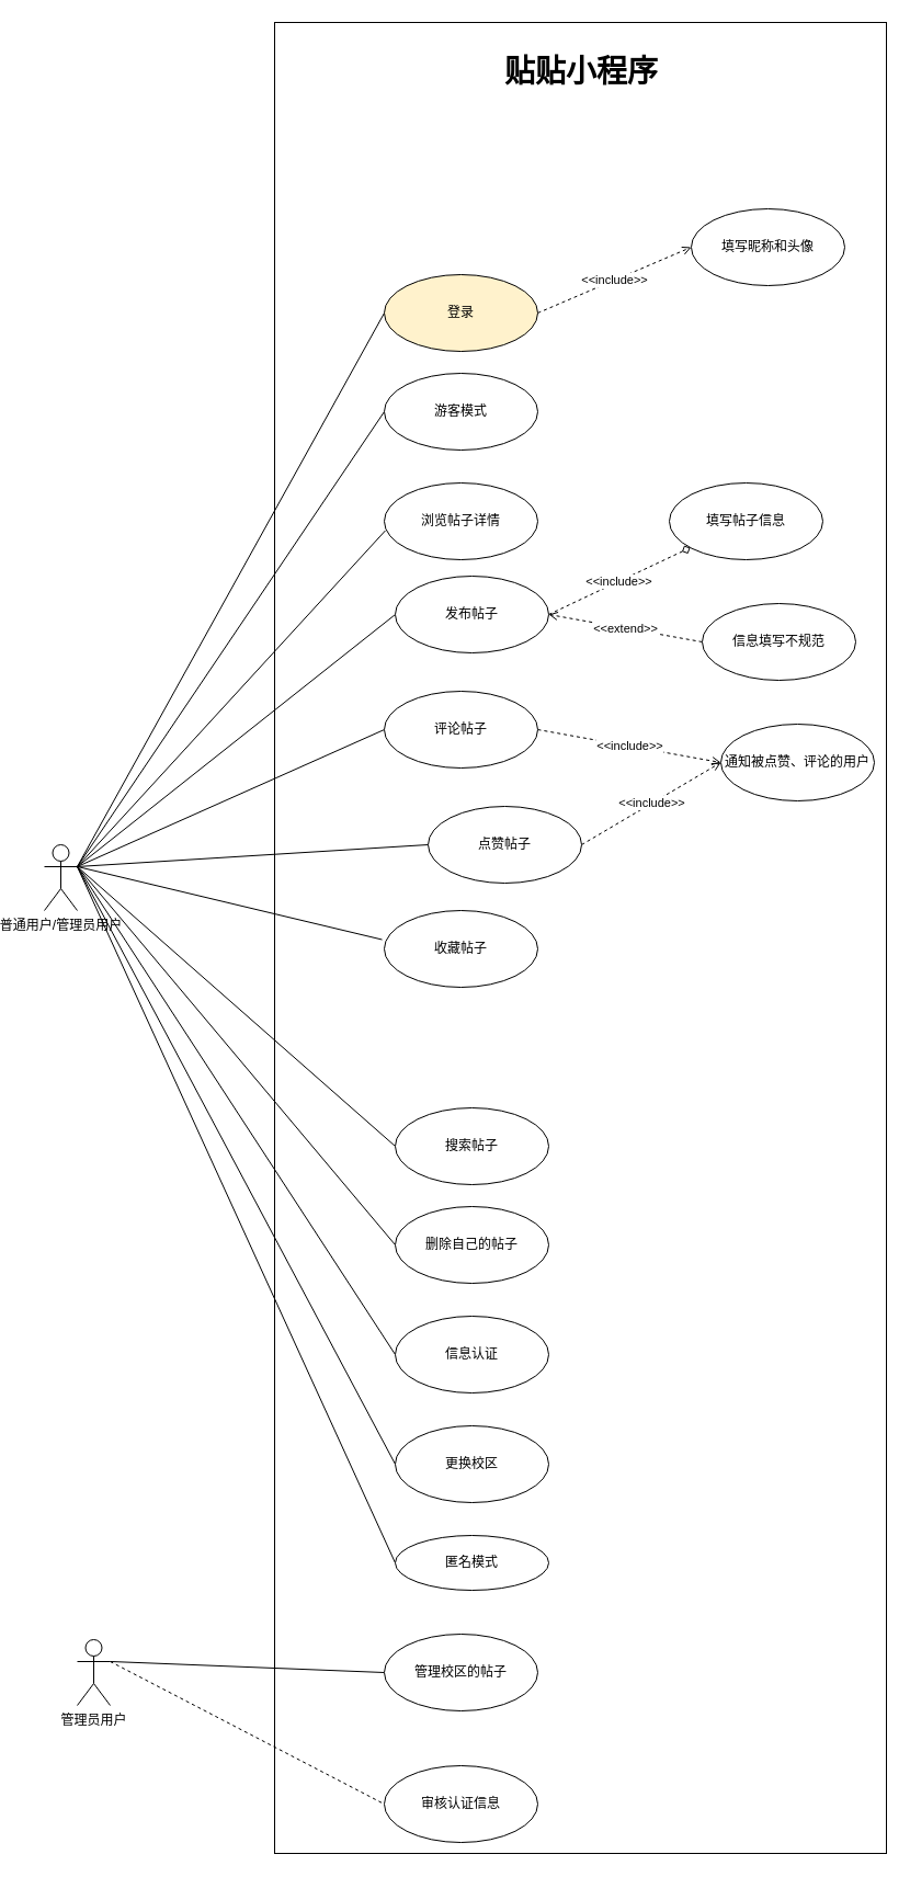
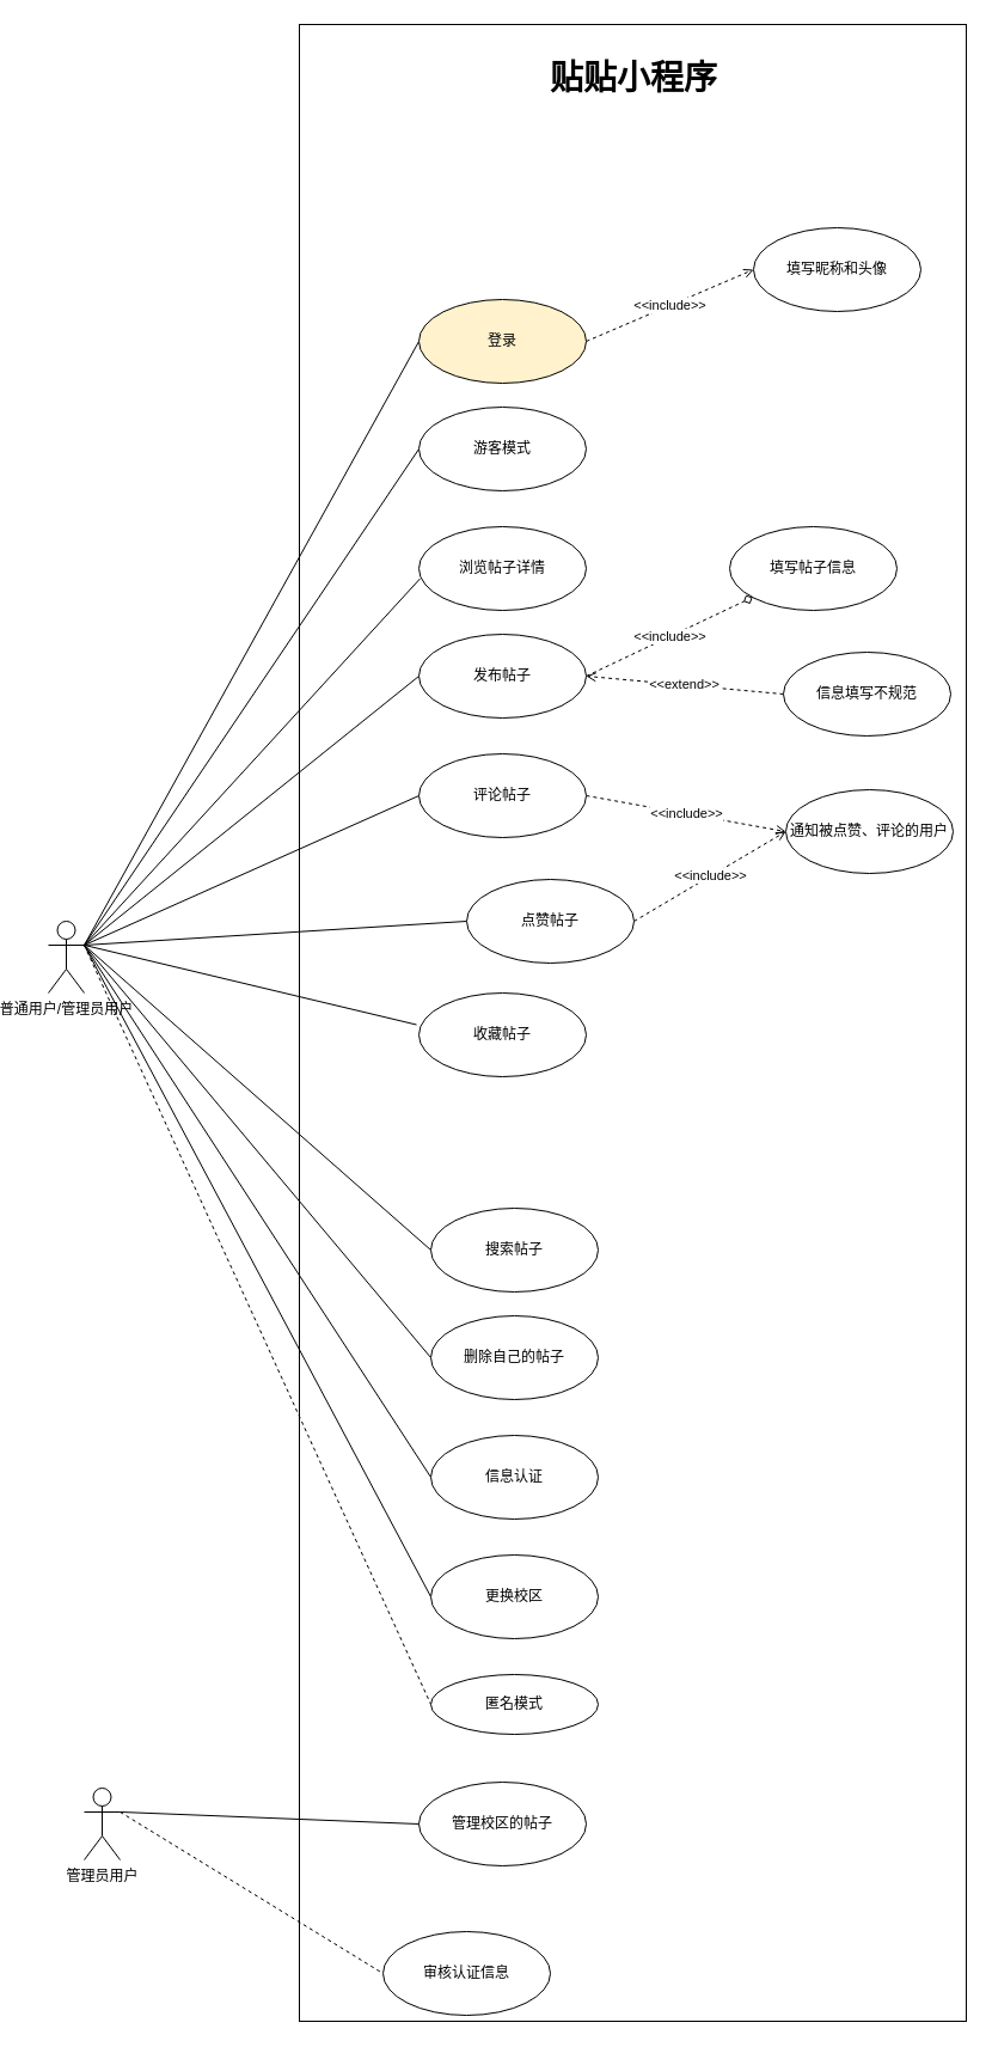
  <mxCell id="0" />
  <mxCell id="1" parent="0" />
  <mxCell id="2" value="" style="rounded=0;whiteSpace=wrap;html=1;" vertex="1" parent="1"><mxGeometry x="230" y="20" width="558" height="1670" as="geometry" /></mxCell>
  <mxCell id="3" style="rounded=0;orthogonalLoop=1;jettySize=auto;html=1;exitX=1;exitY=0.333;exitDx=0;exitDy=0;exitPerimeter=0;entryX=0;entryY=0.5;entryDx=0;entryDy=0;endArrow=none;endFill=0;" edge="1" parent="1" source="15" target="17"><mxGeometry relative="1" as="geometry" /></mxCell>
  <mxCell id="4" style="edgeStyle=none;rounded=0;orthogonalLoop=1;jettySize=auto;html=1;exitX=1;exitY=0.333;exitDx=0;exitDy=0;exitPerimeter=0;entryX=0;entryY=0.5;entryDx=0;entryDy=0;endArrow=none;endFill=0;" edge="1" parent="1" source="15" target="21"><mxGeometry relative="1" as="geometry" /></mxCell>
  <mxCell id="5" style="edgeStyle=none;rounded=0;orthogonalLoop=1;jettySize=auto;html=1;exitX=1;exitY=0.333;exitDx=0;exitDy=0;exitPerimeter=0;entryX=0.007;entryY=0.621;entryDx=0;entryDy=0;entryPerimeter=0;endArrow=none;endFill=0;" edge="1" parent="1" source="15" target="23"><mxGeometry relative="1" as="geometry" /></mxCell>
  <mxCell id="6" style="edgeStyle=none;rounded=0;orthogonalLoop=1;jettySize=auto;html=1;exitX=1;exitY=0.333;exitDx=0;exitDy=0;exitPerimeter=0;entryX=0;entryY=0.5;entryDx=0;entryDy=0;endArrow=none;endFill=0;" edge="1" parent="1" source="15" target="25"><mxGeometry relative="1" as="geometry" /></mxCell>
  <mxCell id="7" style="edgeStyle=none;rounded=0;orthogonalLoop=1;jettySize=auto;html=1;exitX=1;exitY=0.333;exitDx=0;exitDy=0;exitPerimeter=0;entryX=0;entryY=0.5;entryDx=0;entryDy=0;endArrow=none;endFill=0;" edge="1" parent="1" source="15" target="27"><mxGeometry relative="1" as="geometry" /></mxCell>
  <mxCell id="8" style="edgeStyle=none;rounded=0;orthogonalLoop=1;jettySize=auto;html=1;exitX=1;exitY=0.333;exitDx=0;exitDy=0;exitPerimeter=0;entryX=0;entryY=0.5;entryDx=0;entryDy=0;endArrow=none;endFill=0;" edge="1" parent="1" source="15" target="29"><mxGeometry relative="1" as="geometry" /></mxCell>
  <mxCell id="9" style="edgeStyle=none;rounded=0;orthogonalLoop=1;jettySize=auto;html=1;exitX=1;exitY=0.333;exitDx=0;exitDy=0;exitPerimeter=0;entryX=-0.014;entryY=0.379;entryDx=0;entryDy=0;entryPerimeter=0;endArrow=none;endFill=0;" edge="1" parent="1" source="15" target="30"><mxGeometry relative="1" as="geometry" /></mxCell>
  <mxCell id="10" style="edgeStyle=none;rounded=0;orthogonalLoop=1;jettySize=auto;html=1;exitX=1;exitY=0.333;exitDx=0;exitDy=0;exitPerimeter=0;entryX=0;entryY=0.5;entryDx=0;entryDy=0;endArrow=none;endFill=0;" edge="1" parent="1" source="15" target="31"><mxGeometry relative="1" as="geometry" /></mxCell>
  <mxCell id="11" style="edgeStyle=none;rounded=0;orthogonalLoop=1;jettySize=auto;html=1;exitX=1;exitY=0.333;exitDx=0;exitDy=0;exitPerimeter=0;entryX=0;entryY=0.5;entryDx=0;entryDy=0;endArrow=none;endFill=0;" edge="1" parent="1" source="15" target="32"><mxGeometry relative="1" as="geometry" /></mxCell>
  <mxCell id="12" style="edgeStyle=none;rounded=0;orthogonalLoop=1;jettySize=auto;html=1;exitX=1;exitY=0.333;exitDx=0;exitDy=0;exitPerimeter=0;entryX=0;entryY=0.5;entryDx=0;entryDy=0;endArrow=none;endFill=0;" edge="1" parent="1" source="15" target="33"><mxGeometry relative="1" as="geometry" /></mxCell>
  <mxCell id="13" style="edgeStyle=none;rounded=0;orthogonalLoop=1;jettySize=auto;html=1;exitX=1;exitY=0.333;exitDx=0;exitDy=0;exitPerimeter=0;entryX=0;entryY=0.5;entryDx=0;entryDy=0;endArrow=none;endFill=0;" edge="1" parent="1" source="15" target="34"><mxGeometry relative="1" as="geometry" /></mxCell>
- <mxCell id="14" style="edgeStyle=none;rounded=0;orthogonalLoop=1;jettySize=auto;html=1;exitX=1;exitY=0.333;exitDx=0;exitDy=0;exitPerimeter=0;entryX=0;entryY=0.5;entryDx=0;entryDy=0;endArrow=none;endFill=0;" edge="1" parent="1" source="15" target="37"><mxGeometry relative="1" as="geometry" /></mxCell>
+ <mxCell id="14" style="edgeStyle=none;rounded=0;orthogonalLoop=1;jettySize=auto;html=1;exitX=1;exitY=0.333;exitDx=0;exitDy=0;exitPerimeter=0;entryX=0;entryY=0.5;entryDx=0;entryDy=0;endArrow=none;endFill=0;dashed=1;" edge="1" parent="1" source="15" target="37"><mxGeometry relative="1" as="geometry" /></mxCell>
  <mxCell id="15" value="普通用户/管理员用户" style="shape=umlActor;verticalLabelPosition=bottom;verticalAlign=top;html=1;" vertex="1" parent="1"><mxGeometry x="20" y="770" width="30" height="60" as="geometry" /></mxCell>
  <mxCell id="16" value="&amp;lt;&amp;lt;include&amp;gt;&amp;gt;" style="edgeStyle=none;rounded=0;orthogonalLoop=1;jettySize=auto;html=1;exitX=1;exitY=0.5;exitDx=0;exitDy=0;entryX=0;entryY=0.5;entryDx=0;entryDy=0;endArrow=open;endFill=0;dashed=1;" edge="1" parent="1" source="17" target="22"><mxGeometry relative="1" as="geometry" /></mxCell>
  <mxCell id="17" value="登录" style="ellipse;whiteSpace=wrap;html=1;fillColor=#fff2cc;" vertex="1" parent="1"><mxGeometry x="330" y="250" width="140" height="70" as="geometry" /></mxCell>
  <mxCell id="18" style="edgeStyle=none;rounded=0;orthogonalLoop=1;jettySize=auto;html=1;exitX=1;exitY=0.333;exitDx=0;exitDy=0;exitPerimeter=0;entryX=0;entryY=0.5;entryDx=0;entryDy=0;endArrow=none;endFill=0;" edge="1" parent="1" source="20" target="35"><mxGeometry relative="1" as="geometry" /></mxCell>
  <mxCell id="19" style="edgeStyle=none;rounded=0;orthogonalLoop=1;jettySize=auto;html=1;exitX=1;exitY=0.333;exitDx=0;exitDy=0;exitPerimeter=0;entryX=0;entryY=0.5;entryDx=0;entryDy=0;endArrow=none;endFill=0;dashed=1;" edge="1" parent="1" source="20" target="36"><mxGeometry relative="1" as="geometry" /></mxCell>
  <mxCell id="20" value="管理员用户" style="shape=umlActor;verticalLabelPosition=bottom;verticalAlign=top;html=1;" vertex="1" parent="1"><mxGeometry x="50" y="1495" width="30" height="60" as="geometry" /></mxCell>
  <mxCell id="21" value="游客模式" style="ellipse;whiteSpace=wrap;html=1;" vertex="1" parent="1"><mxGeometry x="330" y="340" width="140" height="70" as="geometry" /></mxCell>
  <mxCell id="22" value="填写昵称和头像" style="ellipse;whiteSpace=wrap;html=1;" vertex="1" parent="1"><mxGeometry x="610" y="190" width="140" height="70" as="geometry" /></mxCell>
  <mxCell id="23" value="浏览帖子详情" style="ellipse;whiteSpace=wrap;html=1;" vertex="1" parent="1"><mxGeometry x="330" y="440" width="140" height="70" as="geometry" /></mxCell>
  <mxCell id="24" value="&amp;lt;&amp;lt;include&amp;gt;&amp;gt;" style="edgeStyle=none;rounded=0;orthogonalLoop=1;jettySize=auto;html=1;exitX=1;exitY=0.5;exitDx=0;exitDy=0;dashed=1;endArrow=diamond;endFill=0;" edge="1" parent="1" source="25" target="38"><mxGeometry relative="1" as="geometry" /></mxCell>
- <mxCell id="25" value="发布帖子" style="ellipse;whiteSpace=wrap;html=1;" vertex="1" parent="1"><mxGeometry x="340" y="525" width="140" height="70" as="geometry" /></mxCell>
+ <mxCell id="25" value="发布帖子" style="ellipse;whiteSpace=wrap;html=1;" vertex="1" parent="1"><mxGeometry x="330" y="530" width="140" height="70" as="geometry" /></mxCell>
  <mxCell id="26" value="&amp;lt;&amp;lt;include&amp;gt;&amp;gt;" style="edgeStyle=none;rounded=0;orthogonalLoop=1;jettySize=auto;html=1;exitX=1;exitY=0.5;exitDx=0;exitDy=0;entryX=0;entryY=0.5;entryDx=0;entryDy=0;dashed=1;endArrow=open;endFill=0;" edge="1" parent="1" source="27" target="39"><mxGeometry relative="1" as="geometry" /></mxCell>
  <mxCell id="27" value="评论帖子" style="ellipse;whiteSpace=wrap;html=1;" vertex="1" parent="1"><mxGeometry x="330" y="630" width="140" height="70" as="geometry" /></mxCell>
  <mxCell id="28" value="&amp;lt;&amp;lt;include&amp;gt;&amp;gt;" style="edgeStyle=none;rounded=0;orthogonalLoop=1;jettySize=auto;html=1;exitX=1;exitY=0.5;exitDx=0;exitDy=0;dashed=1;endArrow=open;endFill=0;entryX=0;entryY=0.5;entryDx=0;entryDy=0;" edge="1" parent="1" source="29" target="39"><mxGeometry relative="1" as="geometry"><mxPoint x="550" y="710" as="targetPoint" /></mxGeometry></mxCell>
  <mxCell id="29" value="点赞帖子" style="ellipse;whiteSpace=wrap;html=1;" vertex="1" parent="1"><mxGeometry x="370" y="735" width="140" height="70" as="geometry" /></mxCell>
  <mxCell id="30" value="收藏帖子" style="ellipse;whiteSpace=wrap;html=1;" vertex="1" parent="1"><mxGeometry x="330" y="830" width="140" height="70" as="geometry" /></mxCell>
  <mxCell id="31" value="搜索帖子" style="ellipse;whiteSpace=wrap;html=1;" vertex="1" parent="1"><mxGeometry x="340" y="1010" width="140" height="70" as="geometry" /></mxCell>
  <mxCell id="32" value="删除自己的帖子" style="ellipse;whiteSpace=wrap;html=1;" vertex="1" parent="1"><mxGeometry x="340" y="1100" width="140" height="70" as="geometry" /></mxCell>
  <mxCell id="33" value="信息认证" style="ellipse;whiteSpace=wrap;html=1;" vertex="1" parent="1"><mxGeometry x="340" y="1200" width="140" height="70" as="geometry" /></mxCell>
  <mxCell id="34" value="更换校区" style="ellipse;whiteSpace=wrap;html=1;" vertex="1" parent="1"><mxGeometry x="340" y="1300" width="140" height="70" as="geometry" /></mxCell>
  <mxCell id="35" value="管理校区的帖子" style="ellipse;whiteSpace=wrap;html=1;" vertex="1" parent="1"><mxGeometry x="330" y="1490" width="140" height="70" as="geometry" /></mxCell>
- <mxCell id="36" value="审核认证信息" style="ellipse;whiteSpace=wrap;html=1;" vertex="1" parent="1"><mxGeometry x="330" y="1610" width="140" height="70" as="geometry" /></mxCell>
+ <mxCell id="36" value="审核认证信息" style="ellipse;whiteSpace=wrap;html=1;" vertex="1" parent="1"><mxGeometry x="300" y="1615" width="140" height="70" as="geometry" /></mxCell>
  <mxCell id="37" value="匿名模式" style="ellipse;whiteSpace=wrap;html=1;" vertex="1" parent="1"><mxGeometry x="340" y="1400" width="140" height="50" as="geometry" /></mxCell>
  <mxCell id="38" value="填写帖子信息" style="ellipse;whiteSpace=wrap;html=1;" vertex="1" parent="1"><mxGeometry x="590" y="440" width="140" height="70" as="geometry" /></mxCell>
  <mxCell id="39" value="通知被点赞、评论的用户" style="ellipse;whiteSpace=wrap;html=1;" vertex="1" parent="1"><mxGeometry x="637" y="660" width="140" height="70" as="geometry" /></mxCell>
  <mxCell id="40" value="&amp;lt;&amp;lt;extend&amp;gt;&amp;gt;" style="edgeStyle=none;rounded=0;orthogonalLoop=1;jettySize=auto;html=1;exitX=0;exitY=0.5;exitDx=0;exitDy=0;entryX=1;entryY=0.5;entryDx=0;entryDy=0;dashed=1;endArrow=open;endFill=0;" edge="1" parent="1" source="41" target="25"><mxGeometry relative="1" as="geometry" /></mxCell>
- <mxCell id="41" value="信息填写不规范" style="ellipse;whiteSpace=wrap;html=1;" vertex="1" parent="1"><mxGeometry x="620" y="550" width="140" height="70" as="geometry" /></mxCell>
+ <mxCell id="41" value="信息填写不规范" style="ellipse;whiteSpace=wrap;html=1;" vertex="1" parent="1"><mxGeometry x="635" y="545" width="140" height="70" as="geometry" /></mxCell>
  <mxCell id="42" value="&lt;font style=&quot;font-size: 28px;&quot;&gt;&lt;b&gt;贴贴小程序&lt;/b&gt;&lt;/font&gt;" style="text;html=1;strokeColor=none;fillColor=none;align=center;verticalAlign=middle;whiteSpace=wrap;rounded=0;" vertex="1" parent="1"><mxGeometry x="400" y="50" width="220" height="30" as="geometry" /></mxCell>
